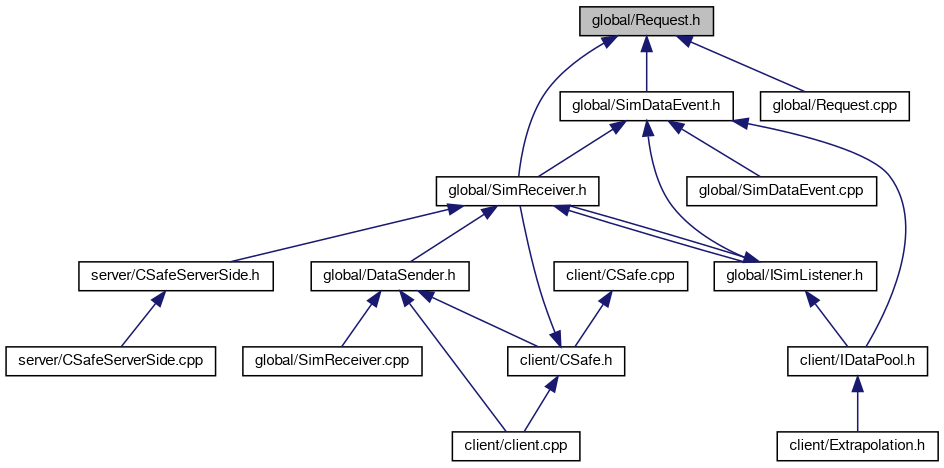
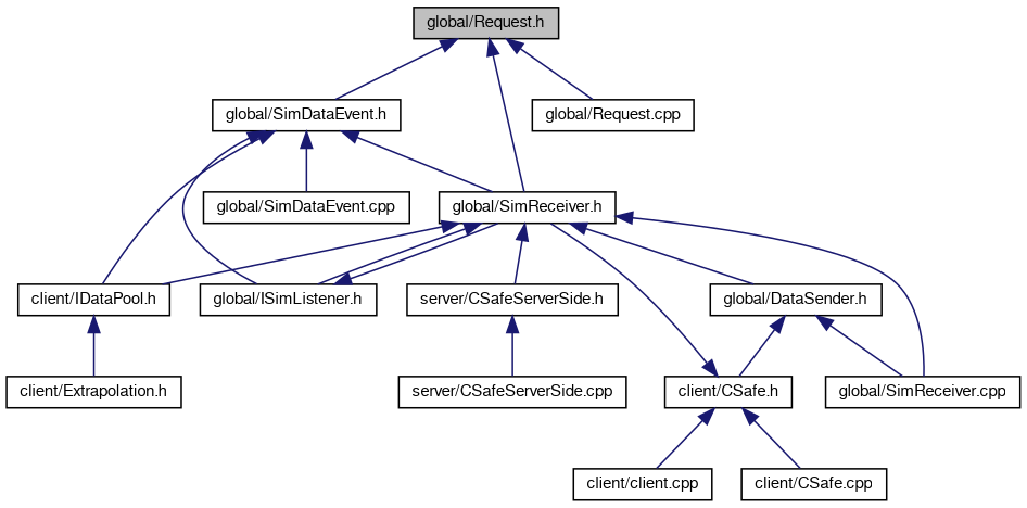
  digraph {
    node [color=black fontname=FreeSans fontsize=10 shape=record]
    edge [color=midnightblue dir=back fontname=FreeSans fontsize=10 labelfontname=FreeSans labelfontsize=10 style=solid]
    n1 [fillcolor=grey75 fontcolor=black height=0.2 label="global/Request.h" style=filled width=0.4]
    n2 [height=0.2 label="global/SimDataEvent.h" width=0.4]
    n3 [height=0.2 label="global/SimReceiver.h" width=0.4]
    n4 [height=0.2 label="global/Request.cpp" width=0.4]
    n5 [height=0.2 label="client/IDataPool.h" width=0.4]
    n6 [height=0.2 label="global/ISimListener.h" width=0.4]
    n7 [height=0.2 label="global/SimDataEvent.cpp" width=0.4]
    n8 [height=0.2 label="global/DataSender.h" width=0.4]
    n9 [height=0.2 label="global/SimReceiver.cpp" width=0.4]
    n10 [height=0.2 label="server/CSafeServerSide.h" width=0.4]
    n11 [height=0.2 label="client/Extrapolation.h" width=0.4]
    n12 [height=0.2 label="client/CSafe.h" width=0.4]
    n13 [height=0.2 label="client/client.cpp" width=0.4]
    n14 [height=0.2 label="client/CSafe.cpp" width=0.4]
    n15 [height=0.2 label="server/CSafeServerSide.cpp" width=0.4]
    n1 -> n2
    n1 -> n3
    n1 -> n4
    n2 -> n3
    n2 -> n5
    n2 -> n6
    n2 -> n7
-   n6 -> n5
+   n3 -> n5
    n3 -> n6
    n3 -> n8
+   n3 -> n9
    n3 -> n10
    n5 -> n11
    n6 -> n3
    n8 -> n9
    n8 -> n12
-   n8 -> n13
    n10 -> n15
    n12 -> n3
    n12 -> n13
-   n14 -> n12
+   n12 -> n14
  }
